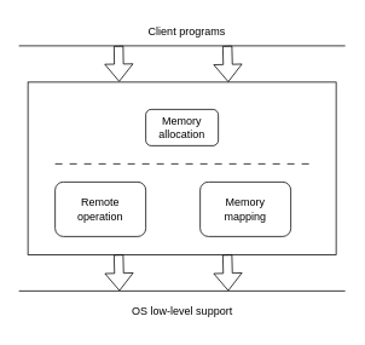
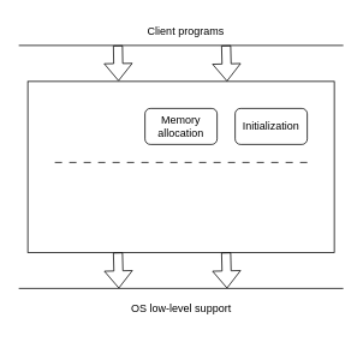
  <mxCell id="0" />
  <mxCell id="1" parent="0" />
  <mxCell id="2" value="" style="endArrow=none;html=1;rounded=0;" edge="1" parent="1"><mxGeometry width="50" height="50" relative="1" as="geometry"><mxPoint x="20" y="50" as="sourcePoint" /><mxPoint x="380" y="50" as="targetPoint" /></mxGeometry></mxCell>
  <mxCell id="3" value="Client programs" style="text;html=1;align=center;verticalAlign=middle;resizable=0;points=[];autosize=1;strokeColor=none;fillColor=none;" vertex="1" parent="1"><mxGeometry x="150" y="20" width="110" height="30" as="geometry" /></mxCell>
  <mxCell id="4" value="" style="rounded=0;whiteSpace=wrap;html=1;" vertex="1" parent="1"><mxGeometry x="30" y="90" width="340" height="190" as="geometry" /></mxCell>
  <mxCell id="5" value="" style="shape=flexArrow;endArrow=classic;html=1;rounded=0;entryX=0.296;entryY=-0.002;entryDx=0;entryDy=0;entryPerimeter=0;" edge="1" parent="1" target="4"><mxGeometry width="50" height="50" relative="1" as="geometry"><mxPoint x="130" y="50" as="sourcePoint" /><mxPoint x="170" y="120" as="targetPoint" /></mxGeometry></mxCell>
  <mxCell id="6" value="" style="shape=flexArrow;endArrow=classic;html=1;rounded=0;entryX=0.296;entryY=-0.002;entryDx=0;entryDy=0;entryPerimeter=0;" edge="1" parent="1"><mxGeometry width="50" height="50" relative="1" as="geometry"><mxPoint x="250" y="50" as="sourcePoint" /><mxPoint x="251" y="90" as="targetPoint" /></mxGeometry></mxCell>
  <mxCell id="7" value="" style="endArrow=none;html=1;rounded=0;dashed=1;dashPattern=8 8;" edge="1" parent="1"><mxGeometry width="50" height="50" relative="1" as="geometry"><mxPoint x="60" y="180" as="sourcePoint" /><mxPoint x="340" y="180" as="targetPoint" /></mxGeometry></mxCell>
  <mxCell id="8" value="Memory&lt;div&gt;allocation&lt;/div&gt;" style="rounded=1;whiteSpace=wrap;html=1;" vertex="1" parent="1"><mxGeometry x="160" y="120" width="80" height="40" as="geometry" /></mxCell>
- <mxCell id="10" value="Remote&lt;div&gt;operation&lt;/div&gt;" style="rounded=1;whiteSpace=wrap;html=1;" vertex="1" parent="1"><mxGeometry x="60" y="200" width="100" height="60" as="geometry" /></mxCell>
- <mxCell id="11" value="Memory&lt;div&gt;mapping&lt;/div&gt;" style="rounded=1;whiteSpace=wrap;html=1;" vertex="1" parent="1"><mxGeometry x="220" y="200" width="100" height="60" as="geometry" /></mxCell>
+ <mxCell id="9" value="Initialization" style="rounded=1;whiteSpace=wrap;html=1;" vertex="1" parent="1"><mxGeometry x="260" y="120" width="80" height="40" as="geometry" /></mxCell>
  <mxCell id="12" value="" style="shape=flexArrow;endArrow=classic;html=1;rounded=0;entryX=0.296;entryY=-0.002;entryDx=0;entryDy=0;entryPerimeter=0;" edge="1" parent="1"><mxGeometry width="50" height="50" relative="1" as="geometry"><mxPoint x="130" y="280" as="sourcePoint" /><mxPoint x="131" y="320" as="targetPoint" /></mxGeometry></mxCell>
  <mxCell id="13" value="" style="shape=flexArrow;endArrow=classic;html=1;rounded=0;entryX=0.296;entryY=-0.002;entryDx=0;entryDy=0;entryPerimeter=0;" edge="1" parent="1"><mxGeometry width="50" height="50" relative="1" as="geometry"><mxPoint x="250" y="280" as="sourcePoint" /><mxPoint x="251" y="320" as="targetPoint" /></mxGeometry></mxCell>
  <mxCell id="14" value="" style="endArrow=none;html=1;rounded=0;" edge="1" parent="1"><mxGeometry width="50" height="50" relative="1" as="geometry"><mxPoint x="20" y="320" as="sourcePoint" /><mxPoint x="380" y="320" as="targetPoint" /></mxGeometry></mxCell>
  <mxCell id="15" value="OS low-level support" style="text;html=1;align=center;verticalAlign=middle;resizable=0;points=[];autosize=1;strokeColor=none;fillColor=none;" vertex="1" parent="1"><mxGeometry x="135" y="328" width="130" height="30" as="geometry" /></mxCell>
